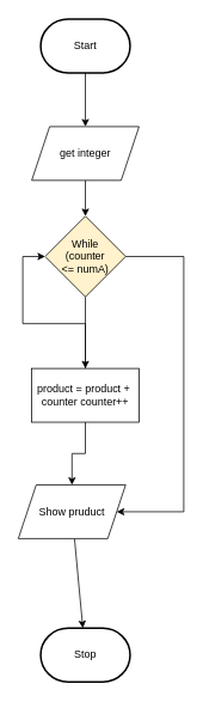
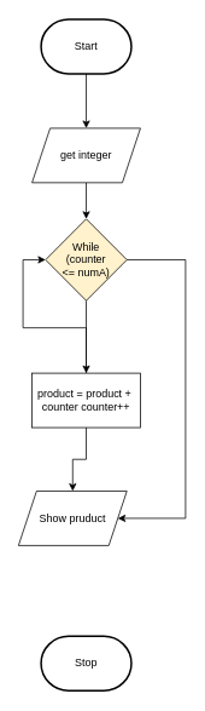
  <mxCell id="0" />
  <mxCell id="1" parent="0" />
  <mxCell id="2" style="edgeStyle=none;html=1;" edge="1" parent="1" source="3" target="6"><mxGeometry relative="1" as="geometry" /></mxCell>
  <mxCell id="3" value="Start" style="strokeWidth=2;html=1;shape=mxgraph.flowchart.terminator;whiteSpace=wrap;" vertex="1" parent="1"><mxGeometry x="45" y="20" width="100" height="60" as="geometry" /></mxCell>
  <mxCell id="4" value="Stop" style="strokeWidth=2;html=1;shape=mxgraph.flowchart.terminator;whiteSpace=wrap;" vertex="1" parent="1"><mxGeometry x="45" y="700" width="100" height="60" as="geometry" /></mxCell>
  <mxCell id="5" style="edgeStyle=none;html=1;entryX=0.5;entryY=0;entryDx=0;entryDy=0;" edge="1" parent="1" source="6" target="11"><mxGeometry relative="1" as="geometry" /></mxCell>
  <mxCell id="6" value="get integer" style="shape=parallelogram;perimeter=parallelogramPerimeter;whiteSpace=wrap;html=1;fixedSize=1;" vertex="1" parent="1"><mxGeometry x="35" y="140" width="120" height="60" as="geometry" /></mxCell>
- <mxCell id="7" style="edgeStyle=none;html=1;" edge="1" parent="1" source="8" target="4"><mxGeometry relative="1" as="geometry" /></mxCell>
  <mxCell id="8" value="Show pruduct" style="shape=parallelogram;perimeter=parallelogramPerimeter;whiteSpace=wrap;html=1;fixedSize=1;" vertex="1" parent="1"><mxGeometry x="20" y="540" width="120" height="60" as="geometry" /></mxCell>
  <mxCell id="9" style="edgeStyle=orthogonalEdgeStyle;html=1;entryX=1;entryY=0.5;entryDx=0;entryDy=0;rounded=0;" edge="1" parent="1" source="11" target="8"><mxGeometry relative="1" as="geometry"><mxPoint x="295" y="380" as="targetPoint" /><Array as="points"><mxPoint x="205" y="285" /><mxPoint x="205" y="570" /></Array></mxGeometry></mxCell>
  <mxCell id="10" style="edgeStyle=orthogonalEdgeStyle;rounded=0;html=1;entryX=0.5;entryY=0;entryDx=0;entryDy=0;" edge="1" parent="1" source="11" target="14"><mxGeometry relative="1" as="geometry" /></mxCell>
  <mxCell id="11" value="While &lt;br&gt;(counter&lt;br&gt;&amp;lt;= numA)" style="rhombus;whiteSpace=wrap;html=1;fillColor=#fff2cc;" vertex="1" parent="1"><mxGeometry x="50" y="240" width="90" height="90" as="geometry" /></mxCell>
  <mxCell id="12" style="edgeStyle=orthogonalEdgeStyle;rounded=0;html=1;" edge="1" parent="1" source="14" target="8"><mxGeometry relative="1" as="geometry" /></mxCell>
  <mxCell id="13" style="edgeStyle=orthogonalEdgeStyle;rounded=0;html=1;entryX=0;entryY=0.5;entryDx=0;entryDy=0;" edge="1" parent="1" source="14" target="11"><mxGeometry relative="1" as="geometry"><Array as="points"><mxPoint x="95" y="360" /><mxPoint x="25" y="360" /><mxPoint x="25" y="285" /></Array></mxGeometry></mxCell>
  <mxCell id="14" value="product = product +&amp;nbsp;&lt;br&gt;counter counter++" style="rounded=0;whiteSpace=wrap;html=1;" vertex="1" parent="1"><mxGeometry x="35" y="410" width="120" height="60" as="geometry" /></mxCell>
